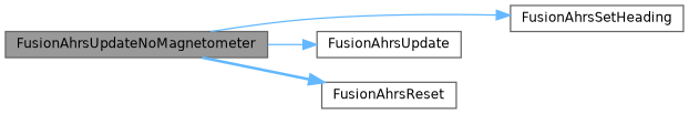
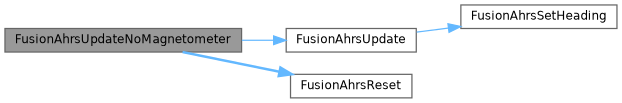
  digraph {
    rankdir=LR
    node [color=grey40 fillcolor=white fontname=Helvetica fontsize=10 shape=box style=filled]
    edge [color=steelblue1 fontname=Helvetica fontsize=10 labelfontname=Helvetica labelfontsize=10 style=solid]
    n1 [color=gray40 fillcolor=grey60 fontcolor=black height=0.2 label=FusionAhrsUpdateNoMagnetometer width=0.4]
    n2 [height=0.2 label=FusionAhrsSetHeading width=0.4]
    n3 [height=0.2 label=FusionAhrsUpdate width=0.4]
    n4 [height=0.2 label=FusionAhrsReset width=0.4]
-   n1 -> n2
+   n3 -> n2
    n1 -> n3
    n1 -> n4 [style=bold]
  }
